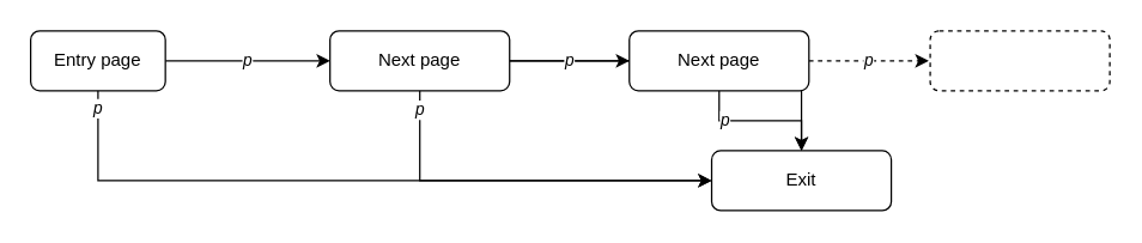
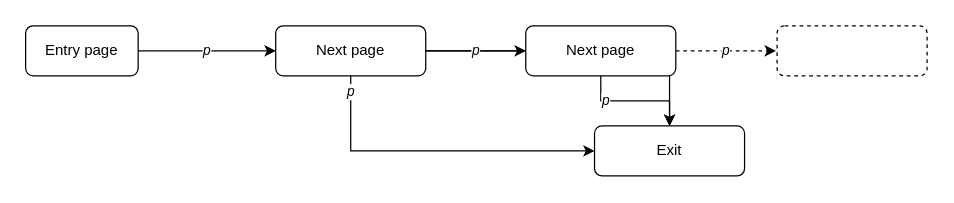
  <mxCell id="0" />
  <mxCell id="1" parent="0" />
  <mxCell id="2" value="&lt;i&gt;p&lt;/i&gt;" style="edgeStyle=orthogonalEdgeStyle;rounded=0;orthogonalLoop=1;jettySize=auto;html=1;" edge="1" parent="1" source="4" target="9"><mxGeometry relative="1" as="geometry" /></mxCell>
- <mxCell id="3" value="&lt;i&gt;p&lt;/i&gt;" style="edgeStyle=orthogonalEdgeStyle;rounded=0;orthogonalLoop=1;jettySize=auto;html=1;exitX=0.5;exitY=1;exitDx=0;exitDy=0;entryX=0;entryY=0.5;entryDx=0;entryDy=0;" edge="1" parent="1" source="4" target="5"><mxGeometry x="-0.95" relative="1" as="geometry"><mxPoint as="offset" /></mxGeometry></mxCell>
  <mxCell id="4" value="Entry page" style="rounded=1;whiteSpace=wrap;html=1;" vertex="1" parent="1"><mxGeometry x="20" y="20" width="90" height="40" as="geometry" /></mxCell>
  <mxCell id="5" value="&lt;div&gt;Exit&lt;/div&gt;" style="rounded=1;whiteSpace=wrap;html=1;" vertex="1" parent="1"><mxGeometry x="475" y="100" width="120" height="40" as="geometry" /></mxCell>
  <mxCell id="6" style="edgeStyle=orthogonalEdgeStyle;rounded=0;orthogonalLoop=1;jettySize=auto;html=1;" edge="1" parent="1" source="9" target="5"><mxGeometry relative="1" as="geometry" /></mxCell>
  <mxCell id="7" value="p" style="edgeStyle=orthogonalEdgeStyle;rounded=0;orthogonalLoop=1;jettySize=auto;html=1;entryX=0;entryY=0.5;entryDx=0;entryDy=0;fontStyle=2" edge="1" parent="1" source="9" target="12"><mxGeometry relative="1" as="geometry" /></mxCell>
  <mxCell id="8" value="p" style="edgeStyle=orthogonalEdgeStyle;rounded=0;orthogonalLoop=1;jettySize=auto;html=1;entryX=0;entryY=0.5;entryDx=0;entryDy=0;fontStyle=2" edge="1" parent="1" source="9" target="5"><mxGeometry x="-0.9" relative="1" as="geometry"><Array as="points"><mxPoint x="280" y="120" /></Array><mxPoint as="offset" /></mxGeometry></mxCell>
  <mxCell id="9" value="Next page" style="rounded=1;whiteSpace=wrap;html=1;" vertex="1" parent="1"><mxGeometry x="220" y="20" width="120" height="40" as="geometry" /></mxCell>
  <mxCell id="10" value="p" style="edgeStyle=orthogonalEdgeStyle;rounded=0;orthogonalLoop=1;jettySize=auto;html=1;fontStyle=2;dashed=1;" edge="1" parent="1" source="12"><mxGeometry relative="1" as="geometry"><mxPoint x="620" y="40" as="targetPoint" /></mxGeometry></mxCell>
  <mxCell id="11" value="p" style="edgeStyle=orthogonalEdgeStyle;rounded=0;orthogonalLoop=1;jettySize=auto;html=1;fontStyle=2" edge="1" parent="1" source="12" target="5"><mxGeometry x="-0.5" relative="1" as="geometry"><mxPoint as="offset" /></mxGeometry></mxCell>
  <mxCell id="12" value="Next page" style="rounded=1;whiteSpace=wrap;html=1;" vertex="1" parent="1"><mxGeometry x="420" y="20" width="120" height="40" as="geometry" /></mxCell>
  <mxCell id="13" value="&lt;div&gt;&lt;br&gt;&lt;/div&gt;" style="rounded=1;whiteSpace=wrap;html=1;dashed=1;" vertex="1" parent="1"><mxGeometry x="621" y="20" width="120" height="40" as="geometry" /></mxCell>
